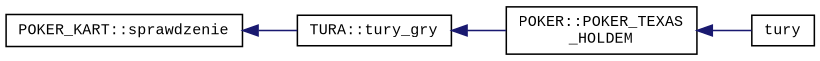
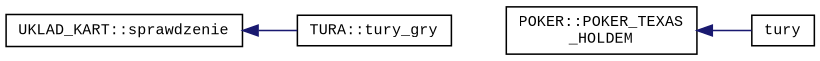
  digraph {
    fontname="Liberation Mono"
    rankdir=LR
    node [color=black fillcolor=white fontname="Liberation Mono" fontsize=10 shape=record style=filled]
    edge [color=midnightblue dir=back fontname="Liberation Mono" fontsize=10 labelfontname=Helvetica labelfontsize=10 style=solid]
-   n1 [height=0.2 label="POKER_KART::sprawdzenie" width=0.4]
+   n1 [height=0.2 label="UKLAD_KART::sprawdzenie" width=0.4]
    n2 [height=0.2 label="TURA::tury_gry" width=0.4]
    n3 [height=0.2 label="POKER::POKER_TEXAS\l_HOLDEM" width=0.4]
    n4 [height=0.2 label=tury width=0.4]
    n1 -> n2
-   n2 -> n3
    n3 -> n4
  }
